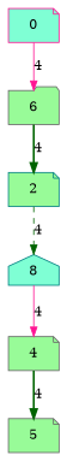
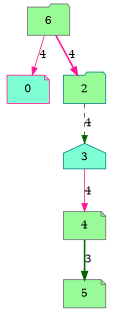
  digraph {
    rankdir=TB
    node [color=gray40 fillcolor=palegreen shape=note style=filled]
    edge [color=darkgreen style=solid]
    0 [color=deeppink fillcolor=aquamarine]
    n2 [label=6 shape=folder]
-   2 [color=teal]
-   3 [color=teal fillcolor=aquamarine shape=house label=8]
+   2 [color=teal shape=folder]
+   3 [color=teal fillcolor=aquamarine shape=house]
    4
    5
-   0 -> n2 [color=deeppink label=4]
-   n2 -> 2 [label=4 style=bold]
+   n2 -> 0 [color=deeppink label=4]
+   n2 -> 2 [color=deeppink label=4 style=bold]
    2 -> 3 [label=4 style=dashed]
    3 -> 4 [color=deeppink label=4]
-   4 -> 5 [label=4 style=bold]
+   4 -> 5 [label=3 style=bold]
  }
